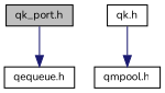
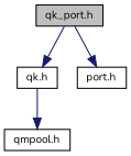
  digraph {
    fontname=Nunito
    node [color=black fillcolor=white fontname=Nunito fontsize=10 shape=record style=filled]
    edge [color=midnightblue fontname=Nunito fontsize=10 labelfontname=Helvetica labelfontsize=10 style=solid]
    n1 [fillcolor=grey75 fontcolor=black height=0.2 label="qk_port.h" width=0.4]
    n2 [height=0.2 label="qk.h" width=0.4]
-   n3 [height=0.2 label="qequeue.h" width=0.4]
+   n3 [height=0.2 label="port.h" width=0.4]
    n4 [height=0.2 label="qmpool.h" width=0.4]
+   n1 -> n2
    n1 -> n3
    n2 -> n4
  }
